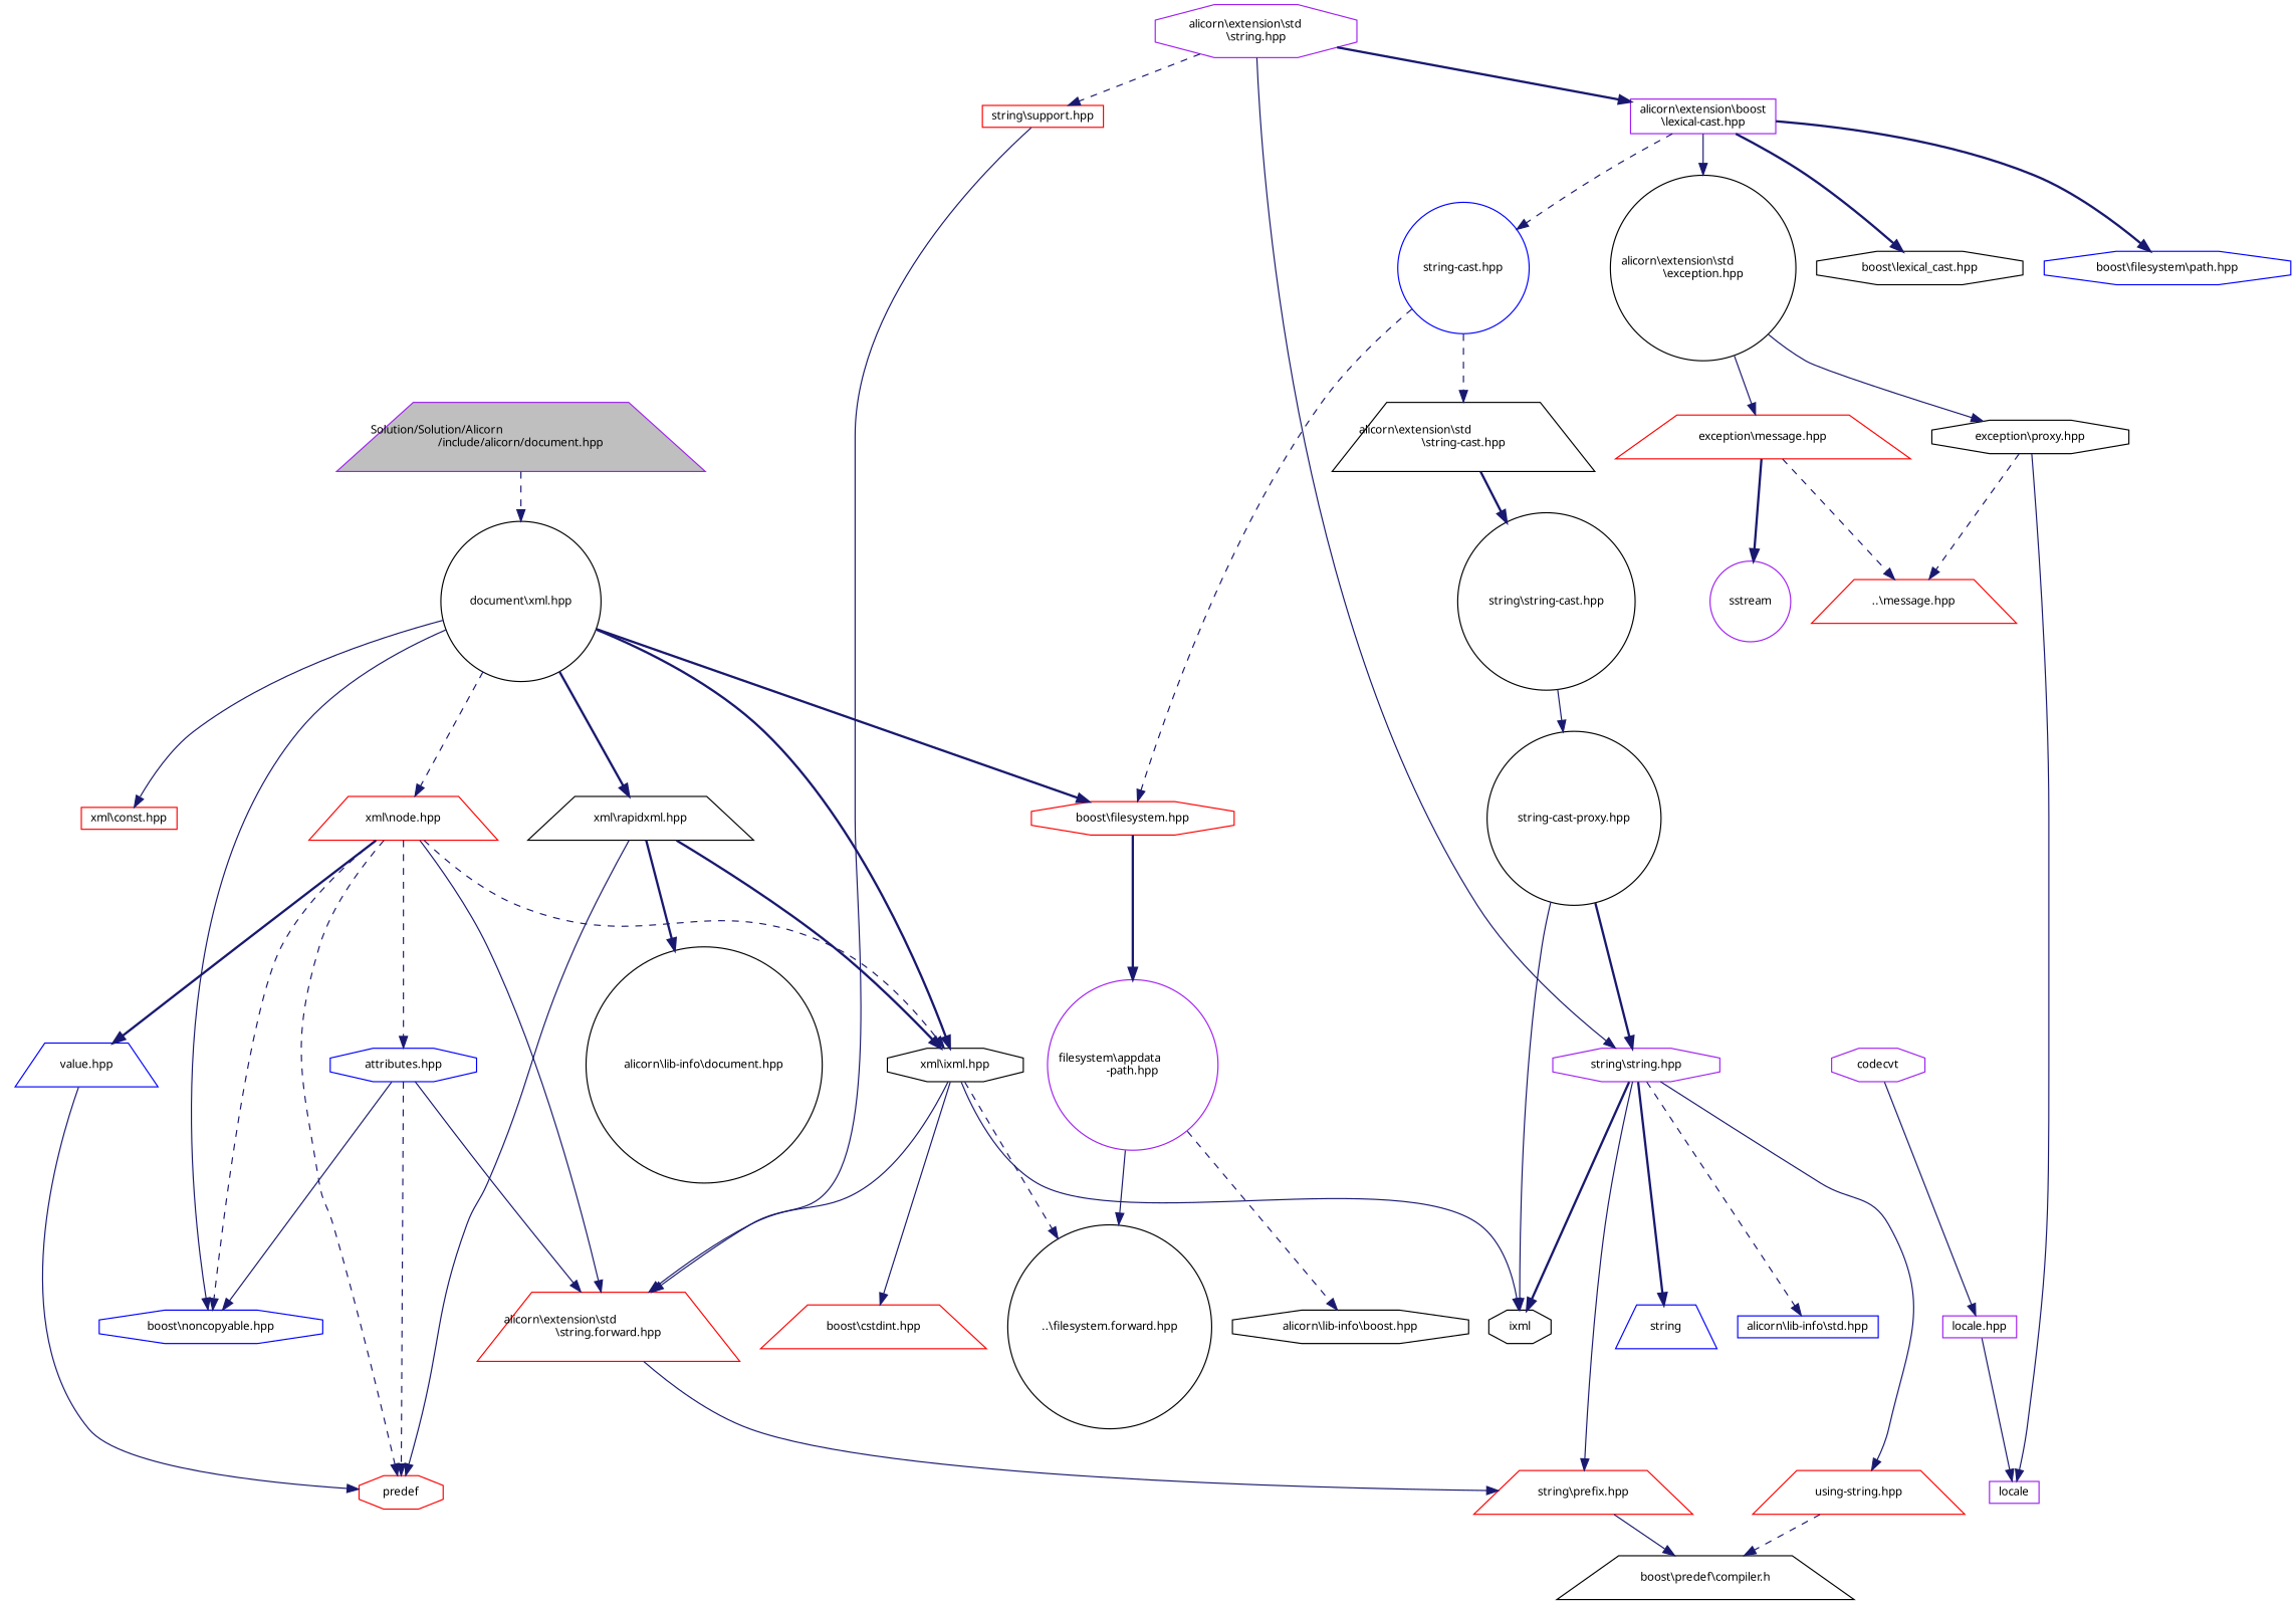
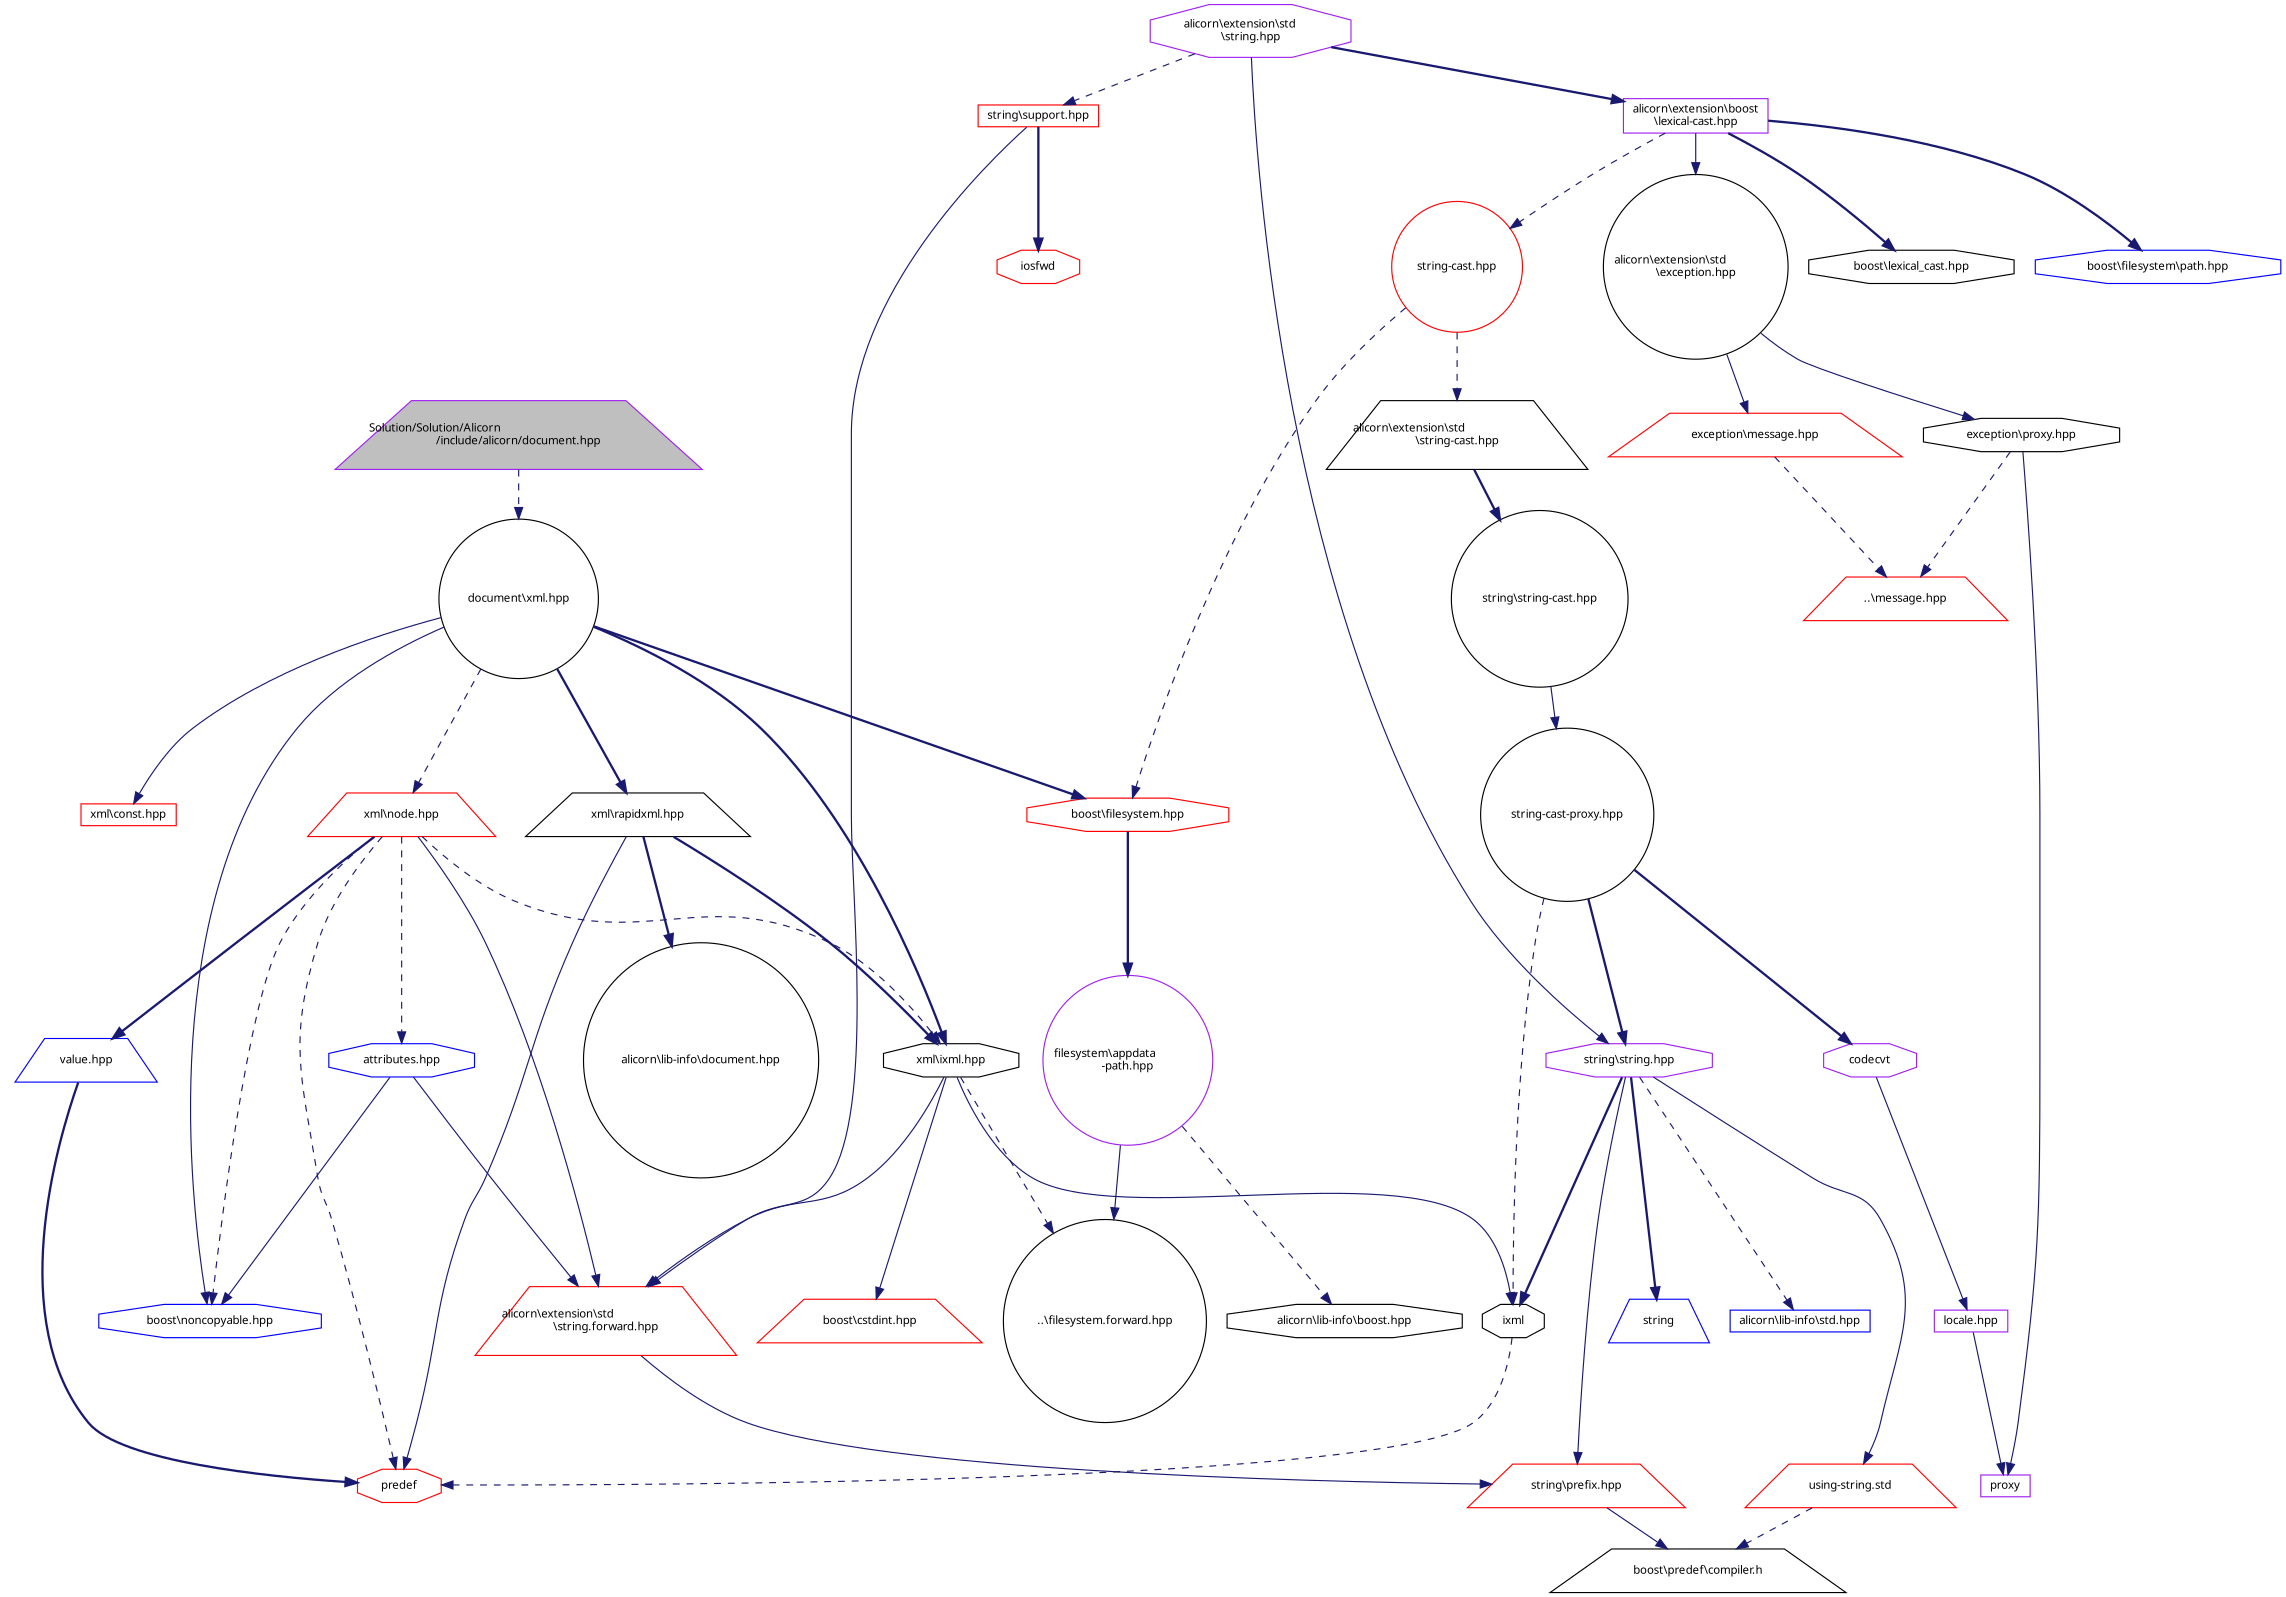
  digraph {
    node [color=black fillcolor=white fontname=Verdana fontsize=10 shape=octagon style=filled]
    edge [color=midnightblue fontname=Verdana fontsize=10 labelfontname=Verdana labelfontsize=10 style=solid]
    n1 [color=purple fillcolor=grey75 fontcolor=black height=0.2 label="Solution/Solution/Alicorn\l/include/alicorn/document.hpp" shape=trapezium width=0.4]
    n2 [height=0.2 label="document\\xml.hpp" shape=circle width=0.4]
    n3 [color=blue height=0.2 label="boost\\noncopyable.hpp" width=0.4]
    n4 [color=red height=0.2 label="boost\\filesystem.hpp" width=0.4]
    n5 [height=0.2 label="xml\\ixml.hpp" width=0.4]
    n6 [color=red height=0.2 label="xml\\const.hpp" shape=box width=0.4]
    n7 [color=red height=0.2 label="xml\\node.hpp" shape=trapezium width=0.4]
    n8 [height=0.2 label="xml\\rapidxml.hpp" shape=trapezium width=0.4]
    n9 [color=purple height=0.2 label="filesystem\\appdata\l-path.hpp" shape=circle width=0.4]
    n10 [height=0.2 label="..\\filesystem.forward.hpp" shape=circle width=0.4]
    n11 [height=0.2 label=ixml width=0.4]
    n12 [color=red height=0.2 label="boost\\cstdint.hpp" shape=trapezium width=0.4]
    n13 [color=red height=0.2 label="alicorn\\extension\\std\l\\string.forward.hpp" shape=trapezium width=0.4]
    n14 [color=red height=0.2 label=predef width=0.4]
    n15 [color=blue height=0.2 label="value.hpp" shape=trapezium width=0.4]
    n16 [color=blue height=0.2 label="attributes.hpp" width=0.4]
    n17 [height=0.2 label="alicorn\\lib-info\\document.hpp" shape=circle width=0.4]
    n18 [height=0.2 label="alicorn\\lib-info\\boost.hpp" width=0.4]
    n19 [color=red height=0.2 label="string\\prefix.hpp" shape=trapezium width=0.4]
    n20 [height=0.2 label="boost\\predef\\compiler.h" shape=trapezium width=0.4]
    n21 [color=purple height=0.2 label="alicorn\\extension\\std\l\\string.hpp" width=0.4]
    n22 [color=purple height=0.2 label="string\\string.hpp" width=0.4]
    n23 [color=red height=0.2 label="string\\support.hpp" shape=box width=0.4]
    n24 [color=purple height=0.2 label="alicorn\\extension\\boost\l\\lexical-cast.hpp" shape=box width=0.4]
    n25 [color=blue height=0.2 label=string shape=trapezium width=0.4]
    n26 [color=blue height=0.2 label="alicorn\\lib-info\\std.hpp" shape=box width=0.4]
-   n27 [color=red height=0.2 label="using-string.hpp" shape=trapezium width=0.4]
+   n27 [color=red height=0.2 label="using-string.std" shape=trapezium width=0.4]
+   n28 [color=red height=0.2 label=iosfwd width=0.4]
    n29 [height=0.2 label="boost\\lexical_cast.hpp" width=0.4]
    n30 [color=blue height=0.2 label="boost\\filesystem\\path.hpp" width=0.4]
    n31 [height=0.2 label="alicorn\\extension\\std\l\\exception.hpp" shape=circle width=0.4]
-   n32 [color=blue height=0.2 label="string-cast.hpp" shape=circle width=0.4]
+   n32 [color=red height=0.2 label="string-cast.hpp" shape=circle width=0.4]
    n33 [height=0.2 label="exception\\proxy.hpp" width=0.4]
    n34 [color=red height=0.2 label="exception\\message.hpp" shape=trapezium width=0.4]
    n35 [height=0.2 label="alicorn\\extension\\std\l\\string-cast.hpp" shape=trapezium width=0.4]
-   n36 [color=purple height=0.2 label=locale shape=box width=0.4]
+   n36 [color=purple height=0.2 label=proxy shape=box width=0.4]
    n37 [color=red height=0.2 label="..\\message.hpp" shape=trapezium width=0.4]
-   n38 [color=purple height=0.2 label=sstream shape=circle width=0.4]
    n39 [height=0.2 label="string\\string-cast.hpp" shape=circle width=0.4]
    n40 [height=0.2 label="string-cast-proxy.hpp" shape=circle width=0.4]
    n41 [color=purple height=0.2 label=codecvt width=0.4]
    n42 [color=purple height=0.2 label="locale.hpp" shape=box width=0.4]
    n1 -> n2 [style=dashed]
    n2 -> n3
    n2 -> n4 [style=bold]
    n2 -> n5 [style=bold]
    n2 -> n6
    n2 -> n7 [style=dashed]
    n2 -> n8 [style=bold]
    n4 -> n9 [style=bold]
    n5 -> n10 [style=dashed]
    n5 -> n11
    n5 -> n12
    n5 -> n13
    n7 -> n3 [style=dashed]
    n7 -> n5 [style=dashed]
    n7 -> n13
    n7 -> n14 [style=dashed]
    n7 -> n15 [style=bold]
    n7 -> n16 [style=dashed]
    n8 -> n5 [style=bold]
    n8 -> n14
    n8 -> n17 [style=bold]
    n9 -> n10
    n9 -> n18 [style=dashed]
    n13 -> n19
-   n15 -> n14
+   n15 -> n14 [style=bold]
    n16 -> n3
    n16 -> n13
-   n16 -> n14 [style=dashed]
+   n11 -> n14 [style=dashed]
    n19 -> n20
    n21 -> n22
    n21 -> n23 [style=dashed]
    n21 -> n24 [style=bold]
    n22 -> n11 [style=bold]
    n22 -> n19
    n22 -> n25 [style=bold]
    n22 -> n26 [style=dashed]
    n22 -> n27
    n23 -> n13
+   n23 -> n28 [style=bold]
    n24 -> n29 [style=bold]
    n24 -> n30 [style=bold]
    n24 -> n31
    n24 -> n32 [style=dashed]
    n27 -> n20 [style=dashed]
    n31 -> n33
    n31 -> n34
    n32 -> n4 [style=dashed]
    n32 -> n35 [style=dashed]
    n33 -> n36
    n33 -> n37 [style=dashed]
    n34 -> n37 [style=dashed]
-   n34 -> n38 [style=bold]
    n35 -> n39 [style=bold]
    n39 -> n40
-   n40 -> n11
+   n40 -> n11 [style=dashed]
    n40 -> n22 [style=bold]
+   n40 -> n41 [style=bold]
    n41 -> n42
    n42 -> n36
  }
